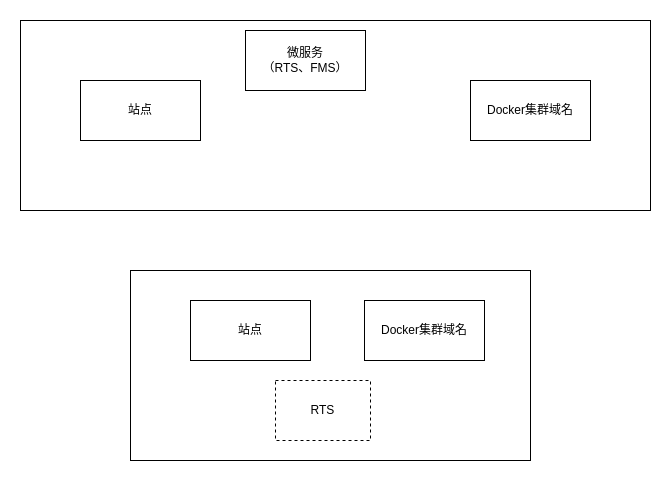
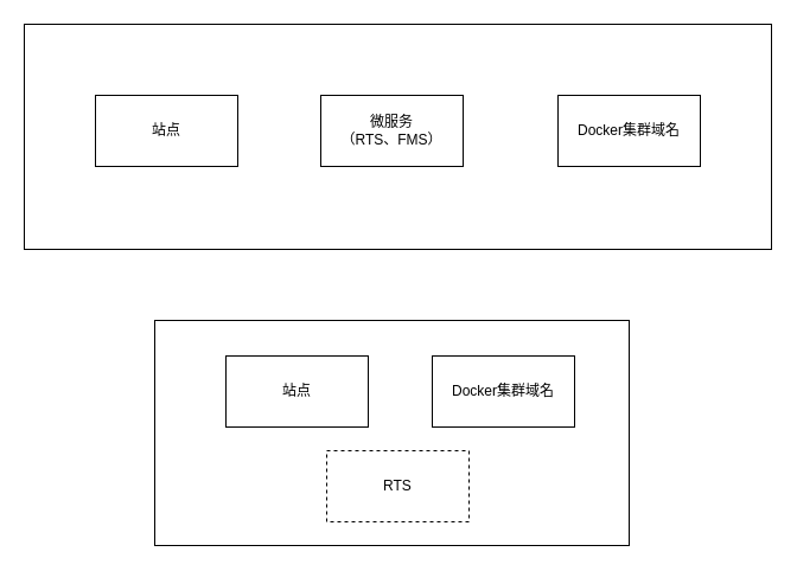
  <mxCell id="0" />
  <mxCell id="1" parent="0" />
  <mxCell id="2" value="" style="rounded=0;whiteSpace=wrap;html=1;" vertex="1" parent="1"><mxGeometry x="20" y="20" width="630" height="190" as="geometry" /></mxCell>
  <mxCell id="3" value="站点" style="rounded=0;whiteSpace=wrap;html=1;" vertex="1" parent="1"><mxGeometry x="80" y="80" width="120" height="60" as="geometry" /></mxCell>
- <mxCell id="4" value="微服务&lt;br&gt;（RTS、FMS）" style="rounded=0;whiteSpace=wrap;html=1;" vertex="1" parent="1"><mxGeometry x="245" y="30" width="120" height="60" as="geometry" /></mxCell>
+ <mxCell id="4" value="微服务&lt;br&gt;（RTS、FMS）" style="rounded=0;whiteSpace=wrap;html=1;" vertex="1" parent="1"><mxGeometry x="270" y="80" width="120" height="60" as="geometry" /></mxCell>
  <mxCell id="5" value="Docker集群域名" style="rounded=0;whiteSpace=wrap;html=1;" vertex="1" parent="1"><mxGeometry x="470" y="80" width="120" height="60" as="geometry" /></mxCell>
  <mxCell id="6" value="" style="rounded=0;whiteSpace=wrap;html=1;" vertex="1" parent="1"><mxGeometry x="130" y="270" width="400" height="190" as="geometry" /></mxCell>
  <mxCell id="7" value="站点" style="rounded=0;whiteSpace=wrap;html=1;" vertex="1" parent="1"><mxGeometry x="190" y="300" width="120" height="60" as="geometry" /></mxCell>
  <mxCell id="8" value="Docker集群域名" style="rounded=0;whiteSpace=wrap;html=1;" vertex="1" parent="1"><mxGeometry x="364" y="300" width="120" height="60" as="geometry" /></mxCell>
- <mxCell id="9" value="RTS" style="rounded=0;whiteSpace=wrap;html=1;dashed=1;" vertex="1" parent="1"><mxGeometry x="275" y="380" width="95" height="60" as="geometry" /></mxCell>
+ <mxCell id="9" value="RTS" style="rounded=0;whiteSpace=wrap;html=1;dashed=1;" vertex="1" parent="1"><mxGeometry x="275" y="380" width="120" height="60" as="geometry" /></mxCell>
